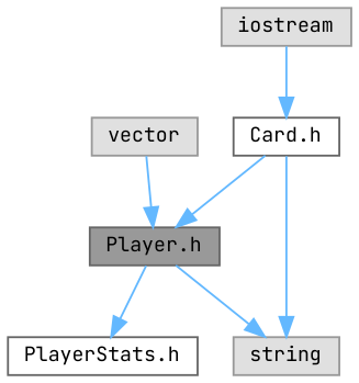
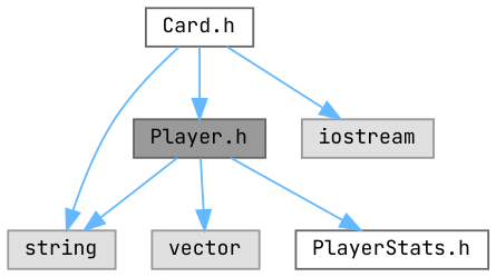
  digraph {
    fontname="JetBrains Mono"
    node [color=grey60 fillcolor="#E0E0E0" fontname="JetBrains Mono" fontsize=10 shape=box style=filled]
    edge [color=steelblue1 fontname="JetBrains Mono" fontsize=10 labelfontname=Helvetica labelfontsize=10 style=solid]
    n1 [color=gray40 fillcolor=grey60 fontcolor=black height=0.2 label="Player.h" width=0.4]
    n2 [height=0.2 label=string width=0.4]
    n3 [height=0.2 label=vector width=0.4]
    n4 [color=grey40 fillcolor=white height=0.2 label="PlayerStats.h" width=0.4]
    n5 [color=grey40 fillcolor=white height=0.2 label="Card.h" width=0.4]
    n6 [height=0.2 label=iostream width=0.4]
    n1 -> n2
-   n3 -> n1
+   n1 -> n3
    n1 -> n4
    n5 -> n1
    n5 -> n2
-   n6 -> n5
+   n5 -> n6
  }
